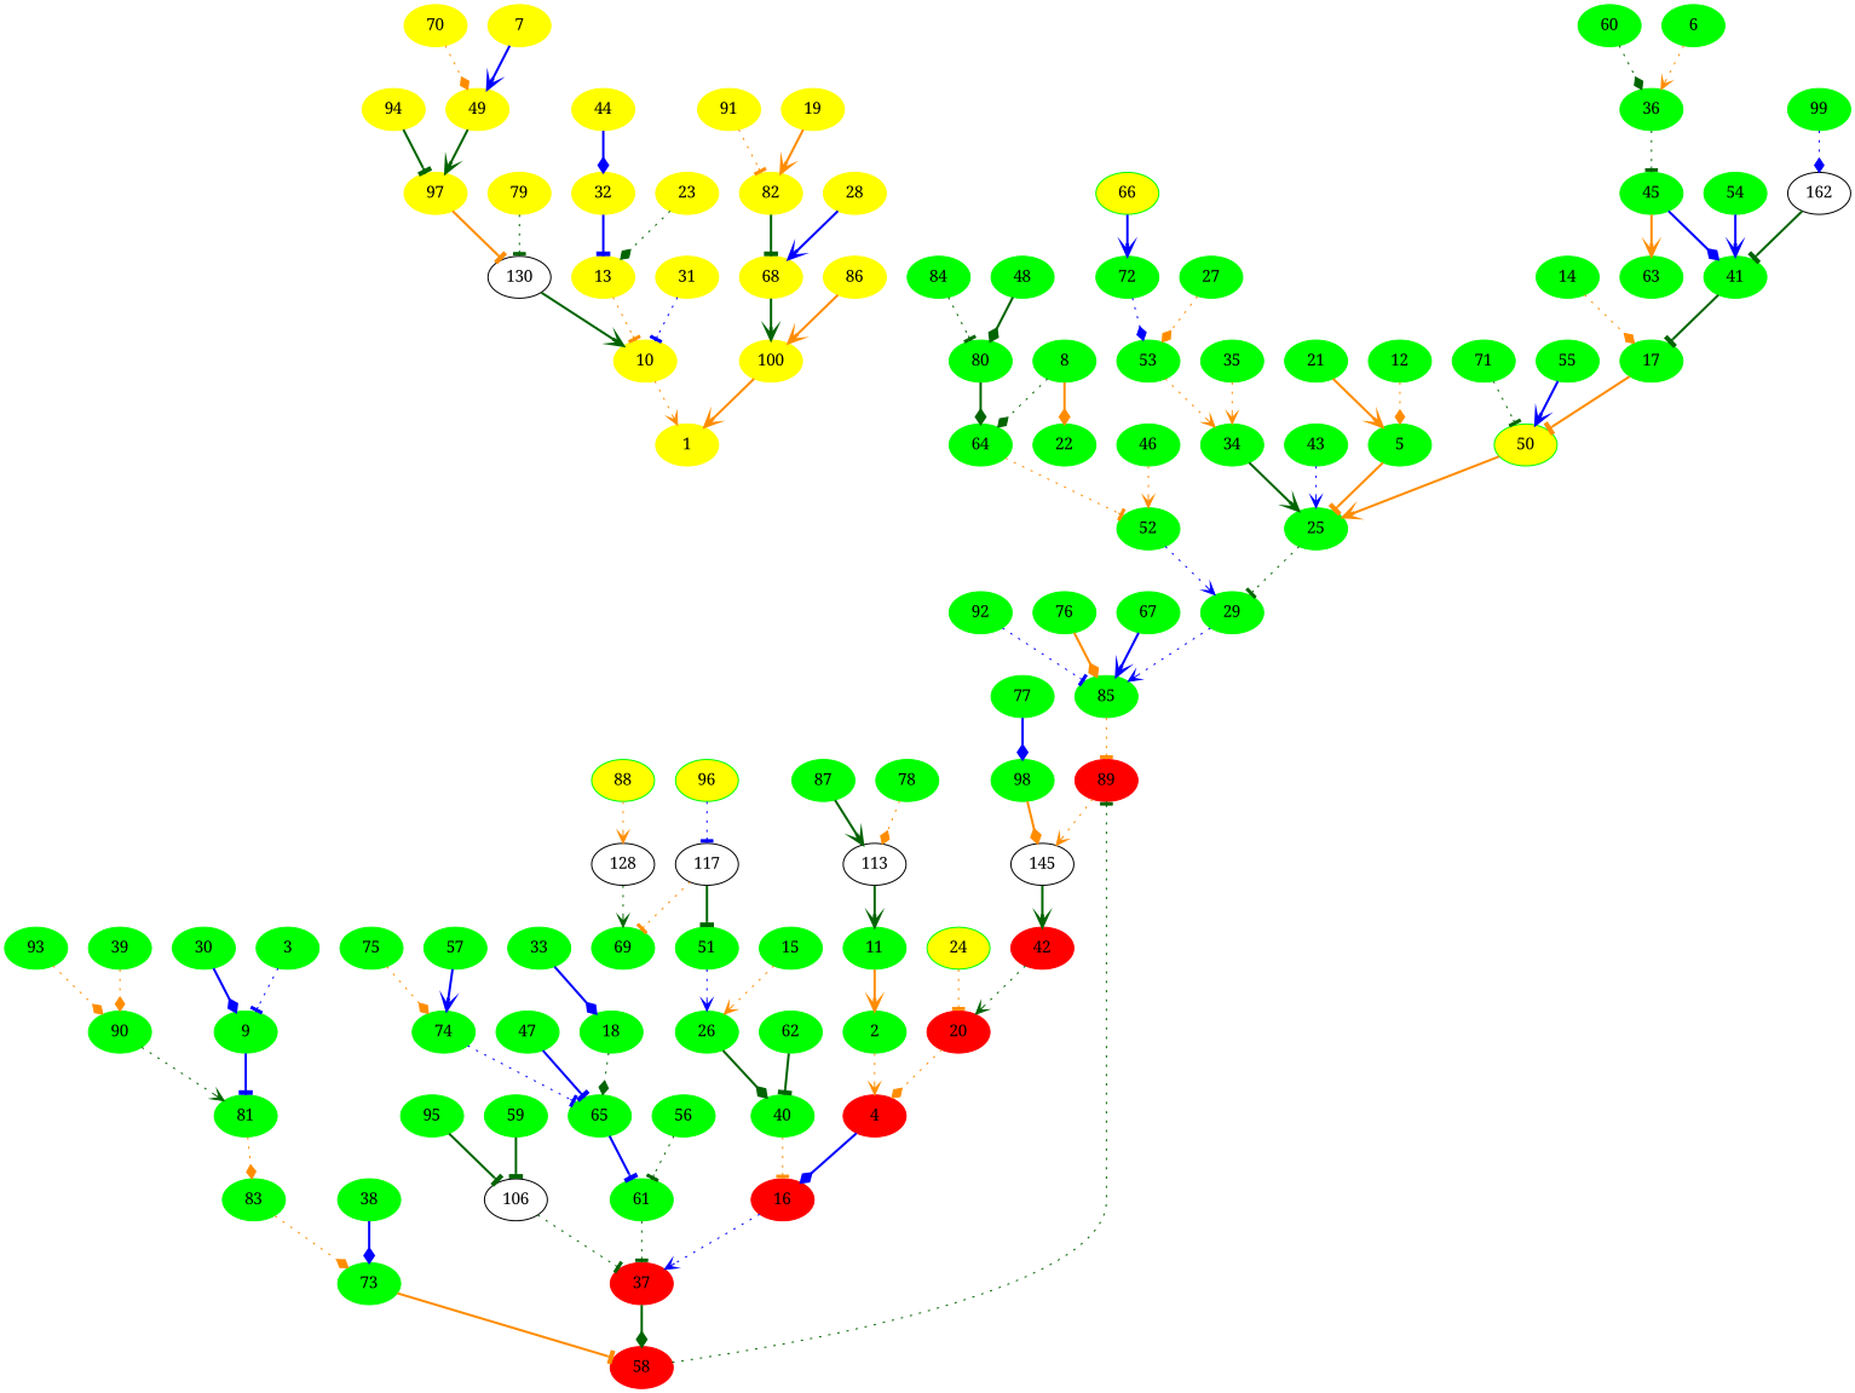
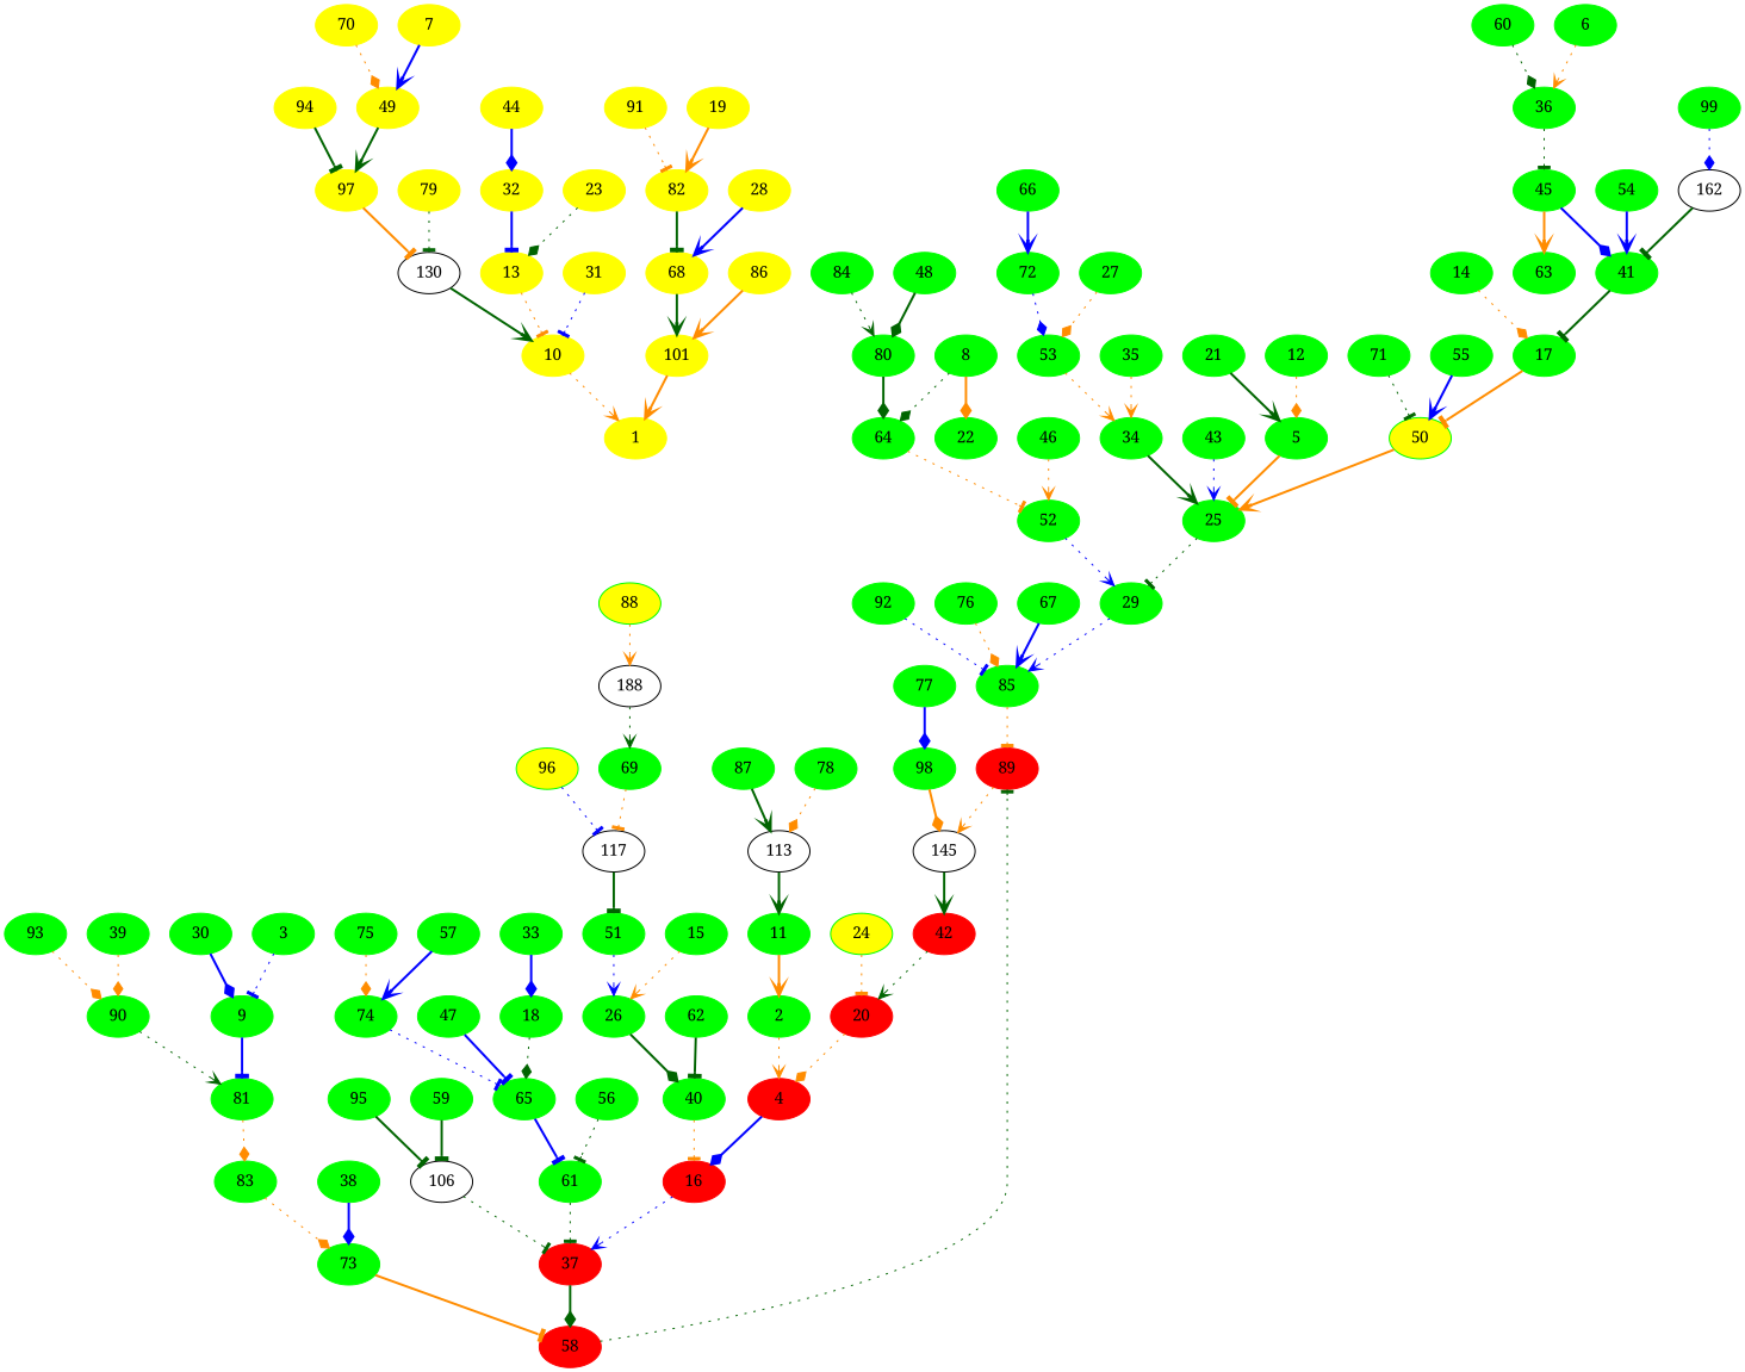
  digraph {
    fontname="Noto Serif"
    node [color=green fontname="Noto Serif" style=filled]
    edge [arrowhead=vee color=darkorange fontname="Noto Serif" style=dotted]
-   100 [color=yellow]
+   100 [color=yellow label=101]
    1 [color=yellow]
    162 [color="" style=""]
    99
    41
    17
    50 [fillcolor=yellow]
    25
    29
    85
    89 [color=red]
    145 [color="" style=""]
    42 [color=red]
    20 [color=red]
    4 [color=red]
    16 [color=red]
    37 [color=red]
    58 [color=red]
    98
    97 [color=yellow]
    130 [color="" style=""]
    10 [color=yellow]
    96 [fillcolor=yellow]
    117 [color="" style=""]
    51
    26
    40
    106 [color="" style=""]
    95
    94 [color=yellow]
    93
    90
    81
    83
    65
    61
    92
    91 [color=yellow]
    82 [color=yellow]
    68 [color=yellow]
    88 [fillcolor=yellow]
-   128 [color="" style=""]
+   128 [label=188 color="" style=""]
    69
    113 [color="" style=""]
    87
    11
    2
    86 [color=yellow]
    84
    80
    64
    52
    73
    79 [color=yellow]
    78
    77
    76
    75
    74
    72
    53
    34
    71
    70 [color=yellow]
    49 [color=yellow]
    67
-   66 [fillcolor=yellow]
+   66
    45
    63
    62
    60
    36
    59
    57
    56
    55
    54
    48
    47
    46
    44 [color=yellow]
    32 [color=yellow]
    13 [color=yellow]
    43
    39
    38
    35
    33
    18
    31 [color=yellow]
    30
    9
    28 [color=yellow]
    27
    24 [fillcolor=yellow]
    23 [color=yellow]
    8
    22
    21
    5
    19 [color=yellow]
    15
    14
    12
    7 [color=yellow]
    6
    3
    100 -> 1 [style=bold]
    162 -> 41 [arrowhead=tee color=darkgreen style=bold]
    99 -> 162 [arrowhead=diamond color=blue]
    41 -> 17 [arrowhead=tee color=darkgreen style=bold]
    17 -> 50 [arrowhead=tee style=bold]
    50 -> 25 [style=bold]
    25 -> 29 [arrowhead=tee color=darkgreen]
    29 -> 85 [color=blue]
    85 -> 89 [arrowhead=tee]
    89 -> 145
    145 -> 42 [color=darkgreen style=bold]
    42 -> 20 [color=darkgreen]
    20 -> 4 [arrowhead=diamond]
    4 -> 16 [arrowhead=diamond color=blue style=bold]
    16 -> 37 [color=blue]
    37 -> 58 [arrowhead=diamond color=darkgreen style=bold]
    58 -> 89 [arrowhead=tee color=darkgreen]
    98 -> 145 [arrowhead=diamond style=bold]
    97 -> 130 [arrowhead=tee style=bold]
    130 -> 10 [color=darkgreen style=bold]
    10 -> 1
    96 -> 117 [arrowhead=tee color=blue]
    117 -> 51 [arrowhead=tee color=darkgreen style=bold]
    51 -> 26 [color=blue]
    26 -> 40 [arrowhead=diamond color=darkgreen style=bold]
    40 -> 16 [arrowhead=tee]
    106 -> 37 [arrowhead=tee color=darkgreen]
    95 -> 106 [arrowhead=tee color=darkgreen style=bold]
    94 -> 97 [arrowhead=tee color=darkgreen style=bold]
    93 -> 90 [arrowhead=diamond]
    90 -> 81 [color=darkgreen]
    81 -> 83 [arrowhead=diamond]
    83 -> 73 [arrowhead=diamond]
    65 -> 61 [arrowhead=tee color=blue style=bold]
    61 -> 37 [arrowhead=tee color=darkgreen]
    92 -> 85 [arrowhead=tee color=blue]
    91 -> 82 [arrowhead=tee]
    82 -> 68 [arrowhead=tee color=darkgreen style=bold]
    68 -> 100 [color=darkgreen style=bold]
    88 -> 128
    128 -> 69 [color=darkgreen]
-   117 -> 69 [arrowhead=tee]
+   69 -> 117 [arrowhead=tee]
    113 -> 11 [color=darkgreen style=bold]
    87 -> 113 [color=darkgreen style=bold]
    11 -> 2 [style=bold]
    2 -> 4
    86 -> 100 [style=bold]
-   84 -> 80 [arrowhead=tee color=darkgreen]
+   84 -> 80 [color=darkgreen]
    80 -> 64 [arrowhead=diamond color=darkgreen style=bold]
    64 -> 52 [arrowhead=tee]
    52 -> 29 [color=blue]
    73 -> 58 [arrowhead=tee style=bold]
    79 -> 130 [arrowhead=tee color=darkgreen]
    78 -> 113 [arrowhead=diamond]
    77 -> 98 [arrowhead=diamond color=blue style=bold]
-   76 -> 85 [arrowhead=diamond style=bold]
+   76 -> 85 [arrowhead=diamond]
    75 -> 74 [arrowhead=diamond]
    74 -> 65 [arrowhead=tee color=blue]
    72 -> 53 [arrowhead=diamond color=blue]
    53 -> 34
    34 -> 25 [color=darkgreen style=bold]
    71 -> 50 [arrowhead=tee color=darkgreen]
    70 -> 49 [arrowhead=diamond]
    49 -> 97 [color=darkgreen style=bold]
    67 -> 85 [color=blue style=bold]
    66 -> 72 [color=blue style=bold]
    45 -> 41 [arrowhead=diamond color=blue style=bold]
    45 -> 63 [style=bold]
    62 -> 40 [arrowhead=tee color=darkgreen style=bold]
    60 -> 36 [arrowhead=diamond color=darkgreen]
    36 -> 45 [arrowhead=tee color=darkgreen]
    59 -> 106 [arrowhead=tee color=darkgreen style=bold]
    57 -> 74 [color=blue style=bold]
    56 -> 61 [arrowhead=tee color=darkgreen]
    55 -> 50 [color=blue style=bold]
    54 -> 41 [color=blue style=bold]
    48 -> 80 [arrowhead=diamond color=darkgreen style=bold]
    47 -> 65 [arrowhead=tee color=blue style=bold]
    46 -> 52
    44 -> 32 [arrowhead=diamond color=blue style=bold]
    32 -> 13 [arrowhead=tee color=blue style=bold]
    13 -> 10 [arrowhead=tee]
    43 -> 25 [color=blue]
    39 -> 90 [arrowhead=diamond]
    38 -> 73 [arrowhead=diamond color=blue style=bold]
    35 -> 34
    33 -> 18 [arrowhead=diamond color=blue style=bold]
    18 -> 65 [arrowhead=diamond color=darkgreen]
    31 -> 10 [arrowhead=tee color=blue]
    30 -> 9 [arrowhead=diamond color=blue style=bold]
    9 -> 81 [arrowhead=tee color=blue style=bold]
    28 -> 68 [color=blue style=bold]
    27 -> 53 [arrowhead=diamond]
    24 -> 20 [arrowhead=tee]
    23 -> 13 [arrowhead=diamond color=darkgreen]
    8 -> 64 [arrowhead=diamond color=darkgreen]
    8 -> 22 [arrowhead=diamond style=bold]
-   21 -> 5 [style=bold]
+   21 -> 5 [color=darkgreen style=bold]
    5 -> 25 [arrowhead=tee style=bold]
    19 -> 82 [style=bold]
    15 -> 26
    14 -> 17 [arrowhead=diamond]
    12 -> 5 [arrowhead=diamond]
    7 -> 49 [color=blue style=bold]
    6 -> 36
    3 -> 9 [arrowhead=tee color=blue]
  }
